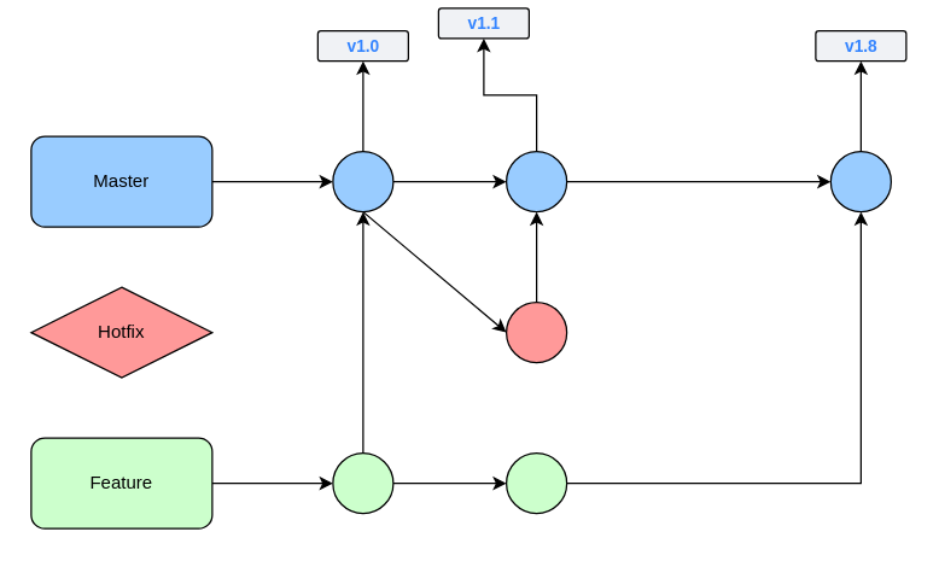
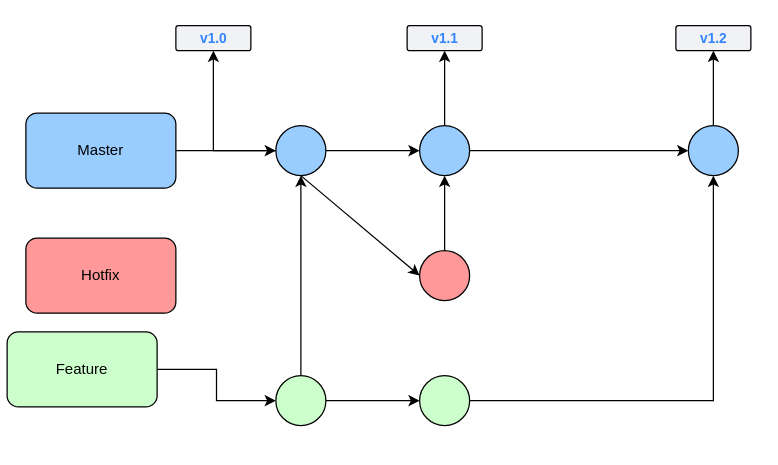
  <mxCell id="0" />
  <mxCell id="1" parent="0" />
  <mxCell id="2" style="edgeStyle=orthogonalEdgeStyle;rounded=0;orthogonalLoop=1;jettySize=auto;html=1;entryX=0;entryY=0.5;entryDx=0;entryDy=0;" edge="1" parent="1" source="3" target="17"><mxGeometry relative="1" as="geometry" /></mxCell>
  <mxCell id="3" value="Master" style="rounded=1;whiteSpace=wrap;html=1;fillColor=#99CCFF;" vertex="1" parent="1"><mxGeometry x="20" y="90" width="120" height="60" as="geometry" /></mxCell>
  <mxCell id="4" style="edgeStyle=orthogonalEdgeStyle;rounded=0;orthogonalLoop=1;jettySize=auto;html=1;" edge="1" parent="1" source="5" target="9"><mxGeometry relative="1" as="geometry" /></mxCell>
- <mxCell id="5" value="Feature" style="rounded=1;whiteSpace=wrap;html=1;fillColor=#CCFFCC;" vertex="1" parent="1"><mxGeometry x="20" y="290" width="120" height="60" as="geometry" /></mxCell>
- <mxCell id="6" value="Hotfix" style="rhombus;whiteSpace=wrap;html=1;fillColor=#FF9999;" vertex="1" parent="1"><mxGeometry x="20" y="190" width="120" height="60" as="geometry" /></mxCell>
+ <mxCell id="5" value="Feature" style="rounded=1;whiteSpace=wrap;html=1;fillColor=#CCFFCC;" vertex="1" parent="1"><mxGeometry x="5" y="265" width="120" height="60" as="geometry" /></mxCell>
+ <mxCell id="6" value="Hotfix" style="rounded=1;whiteSpace=wrap;html=1;fillColor=#FF9999;" vertex="1" parent="1"><mxGeometry x="20" y="190" width="120" height="60" as="geometry" /></mxCell>
  <mxCell id="7" style="edgeStyle=orthogonalEdgeStyle;rounded=0;orthogonalLoop=1;jettySize=auto;html=1;entryX=0;entryY=0.5;entryDx=0;entryDy=0;" edge="1" parent="1" source="9" target="11"><mxGeometry relative="1" as="geometry" /></mxCell>
  <mxCell id="8" style="edgeStyle=none;rounded=0;orthogonalLoop=1;jettySize=auto;html=1;exitX=0.5;exitY=0;exitDx=0;exitDy=0;" edge="1" parent="1" source="9" target="17"><mxGeometry relative="1" as="geometry" /></mxCell>
  <mxCell id="9" value="" style="ellipse;whiteSpace=wrap;html=1;aspect=fixed;fillColor=#CCFFCC;" vertex="1" parent="1"><mxGeometry x="220" y="300" width="40" height="40" as="geometry" /></mxCell>
  <mxCell id="10" style="edgeStyle=orthogonalEdgeStyle;rounded=0;orthogonalLoop=1;jettySize=auto;html=1;entryX=0.5;entryY=1;entryDx=0;entryDy=0;" edge="1" parent="1" source="11" target="25"><mxGeometry relative="1" as="geometry" /></mxCell>
  <mxCell id="11" value="" style="ellipse;whiteSpace=wrap;html=1;aspect=fixed;fillColor=#CCFFCC;" vertex="1" parent="1"><mxGeometry x="335" y="300" width="40" height="40" as="geometry" /></mxCell>
  <mxCell id="12" style="edgeStyle=orthogonalEdgeStyle;rounded=0;orthogonalLoop=1;jettySize=auto;html=1;exitX=0.5;exitY=0;exitDx=0;exitDy=0;" edge="1" parent="1" source="13" target="20"><mxGeometry relative="1" as="geometry" /></mxCell>
  <mxCell id="13" value="" style="ellipse;whiteSpace=wrap;html=1;aspect=fixed;fillColor=#FF9999;" vertex="1" parent="1"><mxGeometry x="335" y="200" width="40" height="40" as="geometry" /></mxCell>
  <mxCell id="14" value="" style="edgeStyle=orthogonalEdgeStyle;rounded=0;orthogonalLoop=1;jettySize=auto;html=1;entryX=0.5;entryY=1;entryDx=0;entryDy=0;" edge="1" parent="1" source="17" target="21"><mxGeometry relative="1" as="geometry"><mxPoint x="250" y="30" as="targetPoint" /></mxGeometry></mxCell>
  <mxCell id="15" style="edgeStyle=orthogonalEdgeStyle;rounded=0;orthogonalLoop=1;jettySize=auto;html=1;exitX=1;exitY=0.5;exitDx=0;exitDy=0;entryX=0;entryY=0.5;entryDx=0;entryDy=0;" edge="1" parent="1" source="17" target="20"><mxGeometry relative="1" as="geometry" /></mxCell>
  <mxCell id="16" style="rounded=0;orthogonalLoop=1;jettySize=auto;html=1;exitX=0.5;exitY=1;exitDx=0;exitDy=0;entryX=0;entryY=0.5;entryDx=0;entryDy=0;" edge="1" parent="1" source="17" target="13"><mxGeometry relative="1" as="geometry" /></mxCell>
  <mxCell id="17" value="" style="ellipse;whiteSpace=wrap;html=1;aspect=fixed;fillColor=#99CCFF;" vertex="1" parent="1"><mxGeometry x="220" y="100" width="40" height="40" as="geometry" /></mxCell>
  <mxCell id="18" style="edgeStyle=orthogonalEdgeStyle;rounded=0;orthogonalLoop=1;jettySize=auto;html=1;exitX=0.5;exitY=0;exitDx=0;exitDy=0;" edge="1" parent="1" source="20" target="22"><mxGeometry relative="1" as="geometry" /></mxCell>
  <mxCell id="19" style="edgeStyle=orthogonalEdgeStyle;rounded=0;orthogonalLoop=1;jettySize=auto;html=1;entryX=0;entryY=0.5;entryDx=0;entryDy=0;" edge="1" parent="1" source="20" target="25"><mxGeometry relative="1" as="geometry" /></mxCell>
  <mxCell id="20" value="" style="ellipse;whiteSpace=wrap;html=1;aspect=fixed;fillColor=#99CCFF;" vertex="1" parent="1"><mxGeometry x="335" y="100" width="40" height="40" as="geometry" /></mxCell>
- <mxCell id="21" value="v1.0" style="dashed=0;html=1;fillColor=#F0F2F5;strokeColor=#000000;align=center;rounded=1;arcSize=10;fontColor=#3384FF;fontStyle=1;fontSize=11;shadow=0" vertex="1" parent="1"><mxGeometry x="210" y="20" width="60" height="20" as="geometry" /></mxCell>
- <mxCell id="22" value="v1.1" style="dashed=0;html=1;fillColor=#F0F2F5;strokeColor=#000000;align=center;rounded=1;arcSize=10;fontColor=#3384FF;fontStyle=1;fontSize=11;shadow=0" vertex="1" parent="1"><mxGeometry x="290" y="5" width="60" height="20" as="geometry" /></mxCell>
- <mxCell id="23" value="v1.8" style="dashed=0;html=1;fillColor=#F0F2F5;strokeColor=#000000;align=center;rounded=1;arcSize=10;fontColor=#3384FF;fontStyle=1;fontSize=11;shadow=0" vertex="1" parent="1"><mxGeometry x="540" y="20" width="60" height="20" as="geometry" /></mxCell>
+ <mxCell id="21" value="v1.0" style="dashed=0;html=1;fillColor=#F0F2F5;strokeColor=#000000;align=center;rounded=1;arcSize=10;fontColor=#3384FF;fontStyle=1;fontSize=11;shadow=0" vertex="1" parent="1"><mxGeometry x="140" y="20" width="60" height="20" as="geometry" /></mxCell>
+ <mxCell id="22" value="v1.1" style="dashed=0;html=1;fillColor=#F0F2F5;strokeColor=#000000;align=center;rounded=1;arcSize=10;fontColor=#3384FF;fontStyle=1;fontSize=11;shadow=0" vertex="1" parent="1"><mxGeometry x="325" y="20" width="60" height="20" as="geometry" /></mxCell>
+ <mxCell id="23" value="v1.2" style="dashed=0;html=1;fillColor=#F0F2F5;strokeColor=#000000;align=center;rounded=1;arcSize=10;fontColor=#3384FF;fontStyle=1;fontSize=11;shadow=0" vertex="1" parent="1"><mxGeometry x="540" y="20" width="60" height="20" as="geometry" /></mxCell>
  <mxCell id="24" style="edgeStyle=orthogonalEdgeStyle;rounded=0;orthogonalLoop=1;jettySize=auto;html=1;exitX=0.5;exitY=0;exitDx=0;exitDy=0;entryX=0.5;entryY=1;entryDx=0;entryDy=0;" edge="1" parent="1" source="25" target="23"><mxGeometry relative="1" as="geometry" /></mxCell>
  <mxCell id="25" value="" style="ellipse;whiteSpace=wrap;html=1;aspect=fixed;fillColor=#99CCFF;" vertex="1" parent="1"><mxGeometry x="550" y="100" width="40" height="40" as="geometry" /></mxCell>
